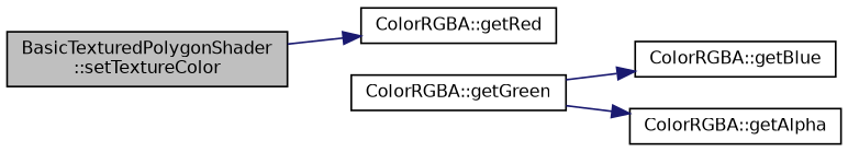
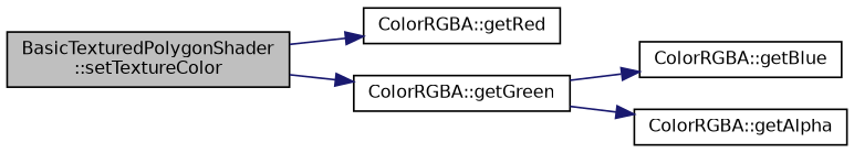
  digraph {
    rankdir=LR
    node [color=black fillcolor=white fontname=Helvetica fontsize=10 shape=record style=filled]
    edge [color=midnightblue fontname=Helvetica fontsize=10 labelfontname=Helvetica labelfontsize=10 style=solid]
    n1 [fillcolor=grey75 fontcolor=black height=0.2 label="BasicTexturedPolygonShader\l::setTextureColor" width=0.4]
    n2 [height=0.2 label="ColorRGBA::getRed" width=0.4]
    n3 [height=0.2 label="ColorRGBA::getGreen" width=0.4]
    n4 [height=0.2 label="ColorRGBA::getBlue" width=0.4]
    n5 [height=0.2 label="ColorRGBA::getAlpha" width=0.4]
    n1 -> n2
+   n1 -> n3
    n3 -> n4
    n3 -> n5
  }
